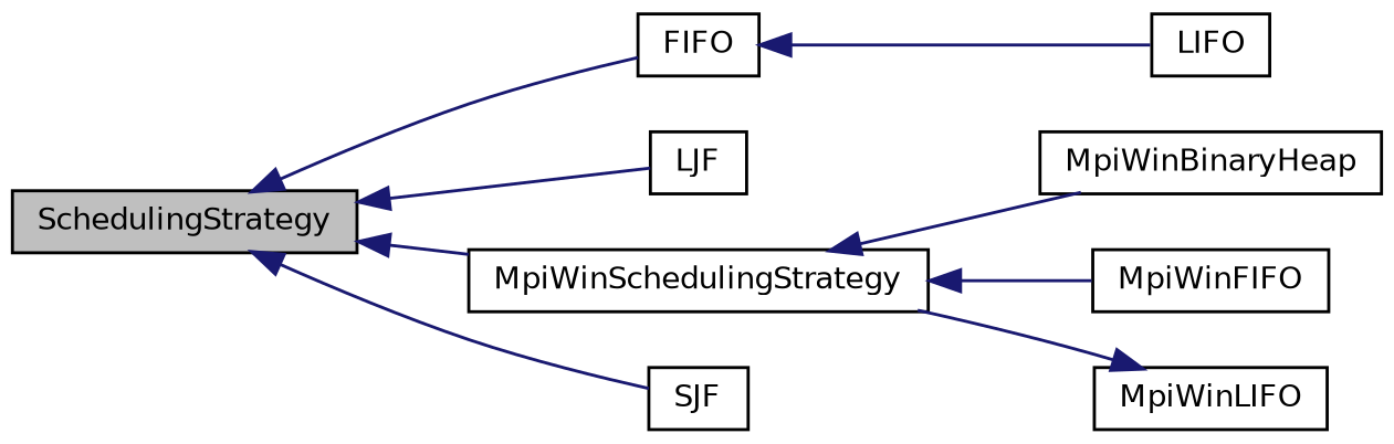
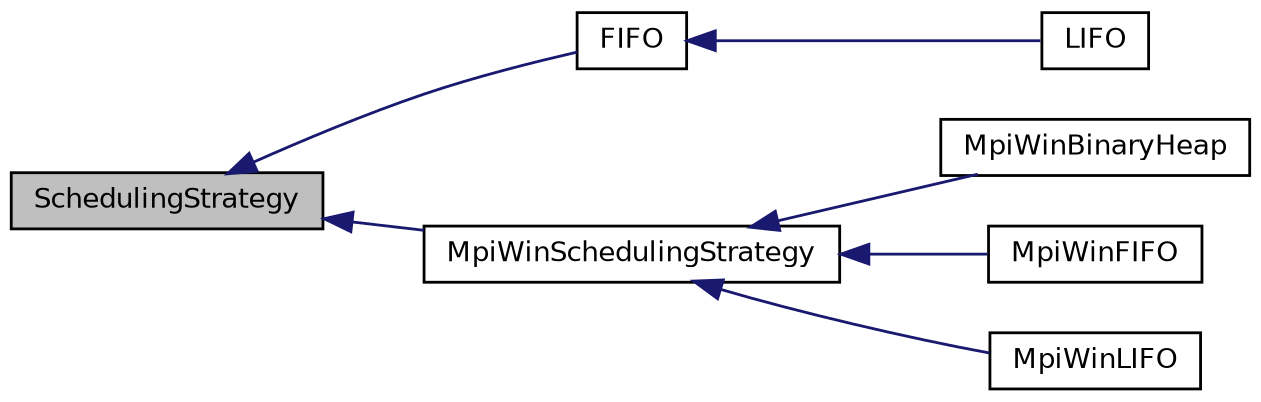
  digraph {
    rankdir=LR
    node [color=black fillcolor=white fontname=Helvetica fontsize=10 shape=record style=filled]
    edge [color=midnightblue dir=back fontname=Helvetica fontsize=10 labelfontname=Helvetica labelfontsize=10 style=solid]
    n1 [fillcolor=grey75 fontcolor=black height=0.2 label=SchedulingStrategy width=0.4]
    n2 [height=0.2 label=FIFO width=0.4]
-   n3 [height=0.2 label=LJF width=0.4]
    n4 [height=0.2 label=MpiWinSchedulingStrategy width=0.4]
-   n5 [height=0.2 label=SJF width=0.4]
    n6 [height=0.2 label=LIFO width=0.4]
    n7 [height=0.2 label=MpiWinBinaryHeap width=0.4]
    n8 [height=0.2 label=MpiWinFIFO width=0.4]
    n9 [height=0.2 label=MpiWinLIFO width=0.4]
    n1 -> n2
-   n1 -> n3
    n1 -> n4
-   n1 -> n5
    n2 -> n6
    n4 -> n7
    n4 -> n8
-   n9 -> n4
+   n4 -> n9
  }
